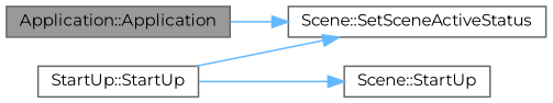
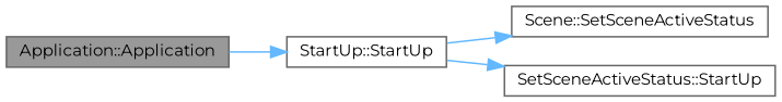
  digraph {
    fontname=Montserrat
    rankdir=LR
    node [color=grey40 fillcolor=white fontname=Montserrat fontsize=10 shape=box style=filled]
    edge [color=steelblue1 fontname=Montserrat fontsize=10 labelfontname=Helvetica labelfontsize=10 style=solid]
    n1 [color=gray40 fillcolor=grey60 fontcolor=black height=0.2 label="Application::Application" width=0.4]
    n2 [height=0.2 label="StartUp::StartUp" width=0.4]
    n3 [height=0.2 label="Scene::SetSceneActiveStatus" width=0.4]
-   n4 [height=0.2 label="Scene::StartUp" width=0.4]
-   n1 -> n3
+   n4 [height=0.2 label="SetSceneActiveStatus::StartUp" width=0.4]
+   n1 -> n2
    n2 -> n3
    n2 -> n4
  }
